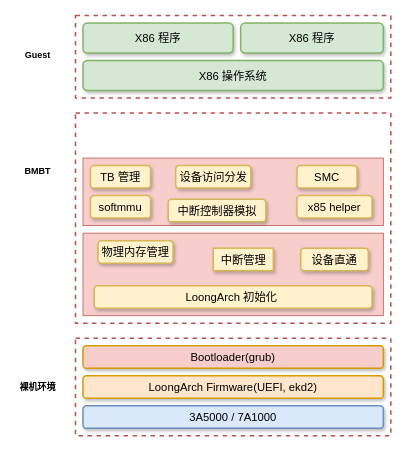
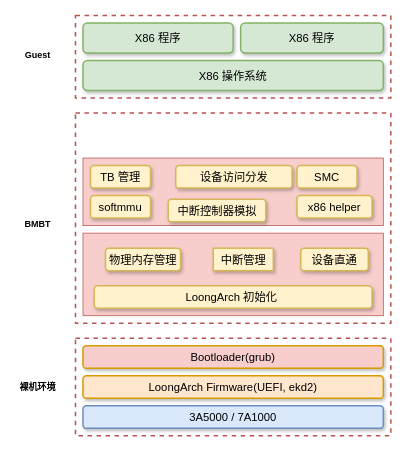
  <mxCell id="0" />
  <mxCell id="1" parent="0" />
  <mxCell id="2" value="" style="rounded=0;whiteSpace=wrap;html=1;dashed=1;strokeWidth=2;strokeColor=#B85450;" parent="1" vertex="1"><mxGeometry x="100" y="450" width="420" height="130" as="geometry" /></mxCell>
  <mxCell id="3" value="" style="rounded=0;whiteSpace=wrap;html=1;dashed=1;strokeWidth=2;strokeColor=#B85450;" parent="1" vertex="1"><mxGeometry x="100" y="150" width="420" height="280" as="geometry" /></mxCell>
  <mxCell id="4" value="" style="rounded=0;whiteSpace=wrap;html=1;dashed=1;strokeWidth=2;strokeColor=#B85450;" parent="1" vertex="1"><mxGeometry x="100" y="20" width="420" height="110" as="geometry" /></mxCell>
  <mxCell id="5" value="" style="rounded=0;whiteSpace=wrap;html=1;fillColor=#f8cecc;strokeColor=#b85450;" parent="1" vertex="1"><mxGeometry x="110" y="310" width="400" height="110" as="geometry" /></mxCell>
  <mxCell id="6" value="" style="rounded=0;whiteSpace=wrap;html=1;fillColor=#f8cecc;strokeColor=#b85450;" parent="1" vertex="1"><mxGeometry x="110" y="210" width="400" height="90" as="geometry" /></mxCell>
- <mxCell id="7" value="物理内存管理" style="rounded=1;whiteSpace=wrap;html=1;fillColor=#fff2cc;strokeColor=#d6b656;glass=0;shadow=1;sketch=0;fontSize=15;gradientColor=none;strokeWidth=2;" parent="1" vertex="1"><mxGeometry x="130" y="320" width="100" height="30" as="geometry" /></mxCell>
+ <mxCell id="7" value="物理内存管理" style="rounded=1;whiteSpace=wrap;html=1;fillColor=#fff2cc;strokeColor=#d6b656;glass=0;shadow=1;sketch=0;fontSize=15;gradientColor=none;strokeWidth=2;" parent="1" vertex="1"><mxGeometry x="140" y="330" width="100" height="30" as="geometry" /></mxCell>
  <mxCell id="8" value="LoongArch Firmware(UEFI, ekd2)" style="rounded=1;whiteSpace=wrap;html=1;fillColor=#ffe6cc;strokeColor=#d79b00;glass=0;shadow=1;sketch=0;fontSize=15;strokeWidth=2;" parent="1" vertex="1"><mxGeometry x="110" y="500" width="400" height="30" as="geometry" /></mxCell>
  <mxCell id="9" value="3A5000 / 7A1000" style="rounded=1;whiteSpace=wrap;html=1;fillColor=#dae8fc;strokeColor=#6c8ebf;glass=0;shadow=1;sketch=0;fontSize=15;strokeWidth=2;" parent="1" vertex="1"><mxGeometry x="110" y="540" width="400" height="30" as="geometry" /></mxCell>
  <mxCell id="10" value="LoongArch 初始化&amp;nbsp;" style="rounded=1;whiteSpace=wrap;html=1;fillColor=#fff2cc;strokeColor=#d6b656;glass=0;shadow=1;sketch=0;fontSize=15;strokeWidth=2;" parent="1" vertex="1"><mxGeometry x="125" y="380" width="370" height="30" as="geometry" /></mxCell>
  <mxCell id="11" value="TB 管理" style="rounded=1;whiteSpace=wrap;html=1;fillColor=#fff2cc;strokeColor=#d6b656;glass=0;shadow=1;sketch=0;fontSize=15;gradientColor=none;strokeWidth=2;" parent="1" vertex="1"><mxGeometry x="120" y="220" width="80" height="30" as="geometry" /></mxCell>
- <mxCell id="12" value="x85 helper" style="rounded=1;whiteSpace=wrap;html=1;fillColor=#fff2cc;strokeColor=#d6b656;glass=0;shadow=1;sketch=0;fontSize=15;gradientColor=none;strokeWidth=2;" parent="1" vertex="1"><mxGeometry x="395" y="260" width="100" height="30" as="geometry" /></mxCell>
+ <mxCell id="12" value="x86 helper" style="rounded=1;whiteSpace=wrap;html=1;fillColor=#fff2cc;strokeColor=#d6b656;glass=0;shadow=1;sketch=0;fontSize=15;gradientColor=none;strokeWidth=2;" parent="1" vertex="1"><mxGeometry x="395" y="260" width="100" height="30" as="geometry" /></mxCell>
  <mxCell id="13" value="中断管理" style="whiteSpace=wrap;html=1;fillColor=#fff2cc;strokeColor=#d6b656;glass=0;shadow=1;sketch=0;fontSize=15;gradientColor=none;strokeWidth=2;rounded=0;" parent="1" vertex="1"><mxGeometry x="283.5" y="330" width="80" height="30" as="geometry" /></mxCell>
  <mxCell id="14" value="设备直通" style="rounded=1;whiteSpace=wrap;html=1;fillColor=#fff2cc;strokeColor=#d6b656;glass=0;shadow=1;sketch=0;fontSize=15;gradientColor=none;strokeWidth=2;" parent="1" vertex="1"><mxGeometry x="400" y="330" width="90" height="30" as="geometry" /></mxCell>
- <mxCell id="15" value="设备访问分发" style="rounded=1;whiteSpace=wrap;html=1;fillColor=#fff2cc;strokeColor=#d6b656;glass=0;shadow=1;sketch=0;fontSize=15;gradientColor=none;strokeWidth=2;" parent="1" vertex="1"><mxGeometry x="233.5" y="220" width="100" height="30" as="geometry" /></mxCell>
+ <mxCell id="15" value="设备访问分发" style="rounded=1;whiteSpace=wrap;html=1;fillColor=#fff2cc;strokeColor=#d6b656;glass=0;shadow=1;sketch=0;fontSize=15;gradientColor=none;strokeWidth=2;" parent="1" vertex="1"><mxGeometry x="233.5" y="220" width="155" height="30" as="geometry" /></mxCell>
  <mxCell id="16" value="softmmu" style="rounded=1;whiteSpace=wrap;html=1;fillColor=#fff2cc;strokeColor=#d6b656;glass=0;shadow=1;sketch=0;fontSize=15;gradientColor=none;strokeWidth=2;" parent="1" vertex="1"><mxGeometry x="120" y="260" width="80" height="30" as="geometry" /></mxCell>
  <mxCell id="17" value="SMC" style="rounded=1;whiteSpace=wrap;html=1;fillColor=#fff2cc;strokeColor=#d6b656;glass=0;shadow=1;sketch=0;fontSize=15;gradientColor=none;strokeWidth=2;" parent="1" vertex="1"><mxGeometry x="395" y="220" width="80" height="30" as="geometry" /></mxCell>
  <mxCell id="18" value="中断控制器模拟" style="rounded=1;whiteSpace=wrap;html=1;fillColor=#fff2cc;strokeColor=#d6b656;glass=0;shadow=1;sketch=0;fontSize=15;gradientColor=none;strokeWidth=2;" parent="1" vertex="1"><mxGeometry x="223.5" y="265" width="130" height="30" as="geometry" /></mxCell>
  <mxCell id="19" style="edgeStyle=orthogonalEdgeStyle;rounded=0;orthogonalLoop=1;jettySize=auto;html=1;exitX=0.5;exitY=1;exitDx=0;exitDy=0;" parent="1" source="18" target="18" edge="1"><mxGeometry relative="1" as="geometry" /></mxCell>
  <mxCell id="20" value="X86 操作系统" style="rounded=1;whiteSpace=wrap;html=1;fillColor=#d5e8d4;strokeColor=#82b366;glass=0;shadow=1;sketch=0;fontSize=15;strokeWidth=2;" parent="1" vertex="1"><mxGeometry x="110" y="80" width="400" height="40" as="geometry" /></mxCell>
  <mxCell id="21" value="X86 程序" style="rounded=1;whiteSpace=wrap;html=1;fillColor=#d5e8d4;strokeColor=#82b366;glass=0;shadow=1;sketch=0;fontSize=15;strokeWidth=2;" parent="1" vertex="1"><mxGeometry x="110" y="30" width="200" height="40" as="geometry" /></mxCell>
  <mxCell id="22" value="X86 程序" style="rounded=1;whiteSpace=wrap;html=1;fillColor=#d5e8d4;strokeColor=#82b366;glass=0;shadow=1;sketch=0;fontSize=15;strokeWidth=2;" parent="1" vertex="1"><mxGeometry x="320" y="30" width="190" height="40" as="geometry" /></mxCell>
  <mxCell id="23" value="Bootloader(grub)" style="rounded=1;whiteSpace=wrap;html=1;fillColor=#f8cecc;strokeColor=#d79b00;glass=0;shadow=1;sketch=0;fontSize=15;strokeWidth=2;" parent="1" vertex="1"><mxGeometry x="110" y="460" width="400" height="30" as="geometry" /></mxCell>
  <mxCell id="24" value="Guest" style="text;html=1;strokeColor=none;fillColor=none;align=center;verticalAlign=middle;whiteSpace=wrap;rounded=0;dashed=1;fontStyle=1" parent="1" vertex="1"><mxGeometry x="20" y="35" width="60" height="75" as="geometry" /></mxCell>
- <mxCell id="25" value="BMBT" style="text;html=1;strokeColor=none;fillColor=none;align=center;verticalAlign=middle;whiteSpace=wrap;rounded=0;dashed=1;fontStyle=1" parent="1" vertex="1"><mxGeometry x="20" y="190" width="60" height="75" as="geometry" /></mxCell>
+ <mxCell id="25" value="BMBT" style="text;html=1;strokeColor=none;fillColor=none;align=center;verticalAlign=middle;whiteSpace=wrap;rounded=0;dashed=1;fontStyle=1" parent="1" vertex="1"><mxGeometry x="20" y="260" width="60" height="75" as="geometry" /></mxCell>
  <mxCell id="26" value="裸机环境" style="text;html=1;strokeColor=none;fillColor=none;align=center;verticalAlign=middle;whiteSpace=wrap;rounded=0;dashed=1;fontStyle=1" parent="1" vertex="1"><mxGeometry x="20" y="477.5" width="60" height="75" as="geometry" /></mxCell>
